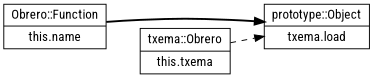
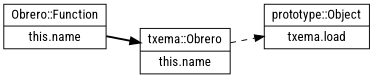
  digraph {
    fontname="Roboto Condensed"
    rankdir=LR
    node [fontname="Roboto Condensed" shape=record]
    edge [fontname="Roboto Condensed"]
    n1 [label="Obrero::Function | this.name"]
    n2 [label="prototype::Object | txema.load"]
-   n3 [label="txema::Obrero | this.txema"]
-   n1 -> n2 [style=bold]
+   n3 [label="txema::Obrero | this.name"]
+   n1 -> n3 [style=bold]
    n3 -> n2 [style=dashed]
  }
